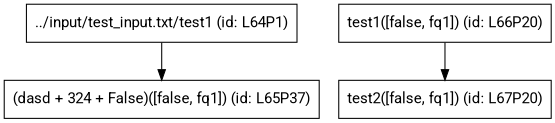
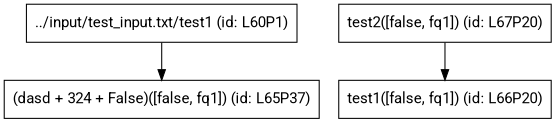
  digraph {
    fontname=Roboto
    node [fontname=Roboto shape=box]
    edge [fontname=Roboto shape=box]
-   "../input/test_input.txt/test1 (id: L64P1)"
+   "../input/test_input.txt/test1 (id: L64P1)" [label="../input/test_input.txt/test1 (id: L60P1)"]
    "(dasd + 324 + False)([false, fq1]) (id: L65P37)"
    "test1([false, fq1]) (id: L66P20)"
    "test2([false, fq1]) (id: L67P20)"
    "../input/test_input.txt/test1 (id: L64P1)" -> "(dasd + 324 + False)([false, fq1]) (id: L65P37)"
-   "test1([false, fq1]) (id: L66P20)" -> "test2([false, fq1]) (id: L67P20)"
+   "test2([false, fq1]) (id: L67P20)" -> "test1([false, fq1]) (id: L66P20)"
  }
